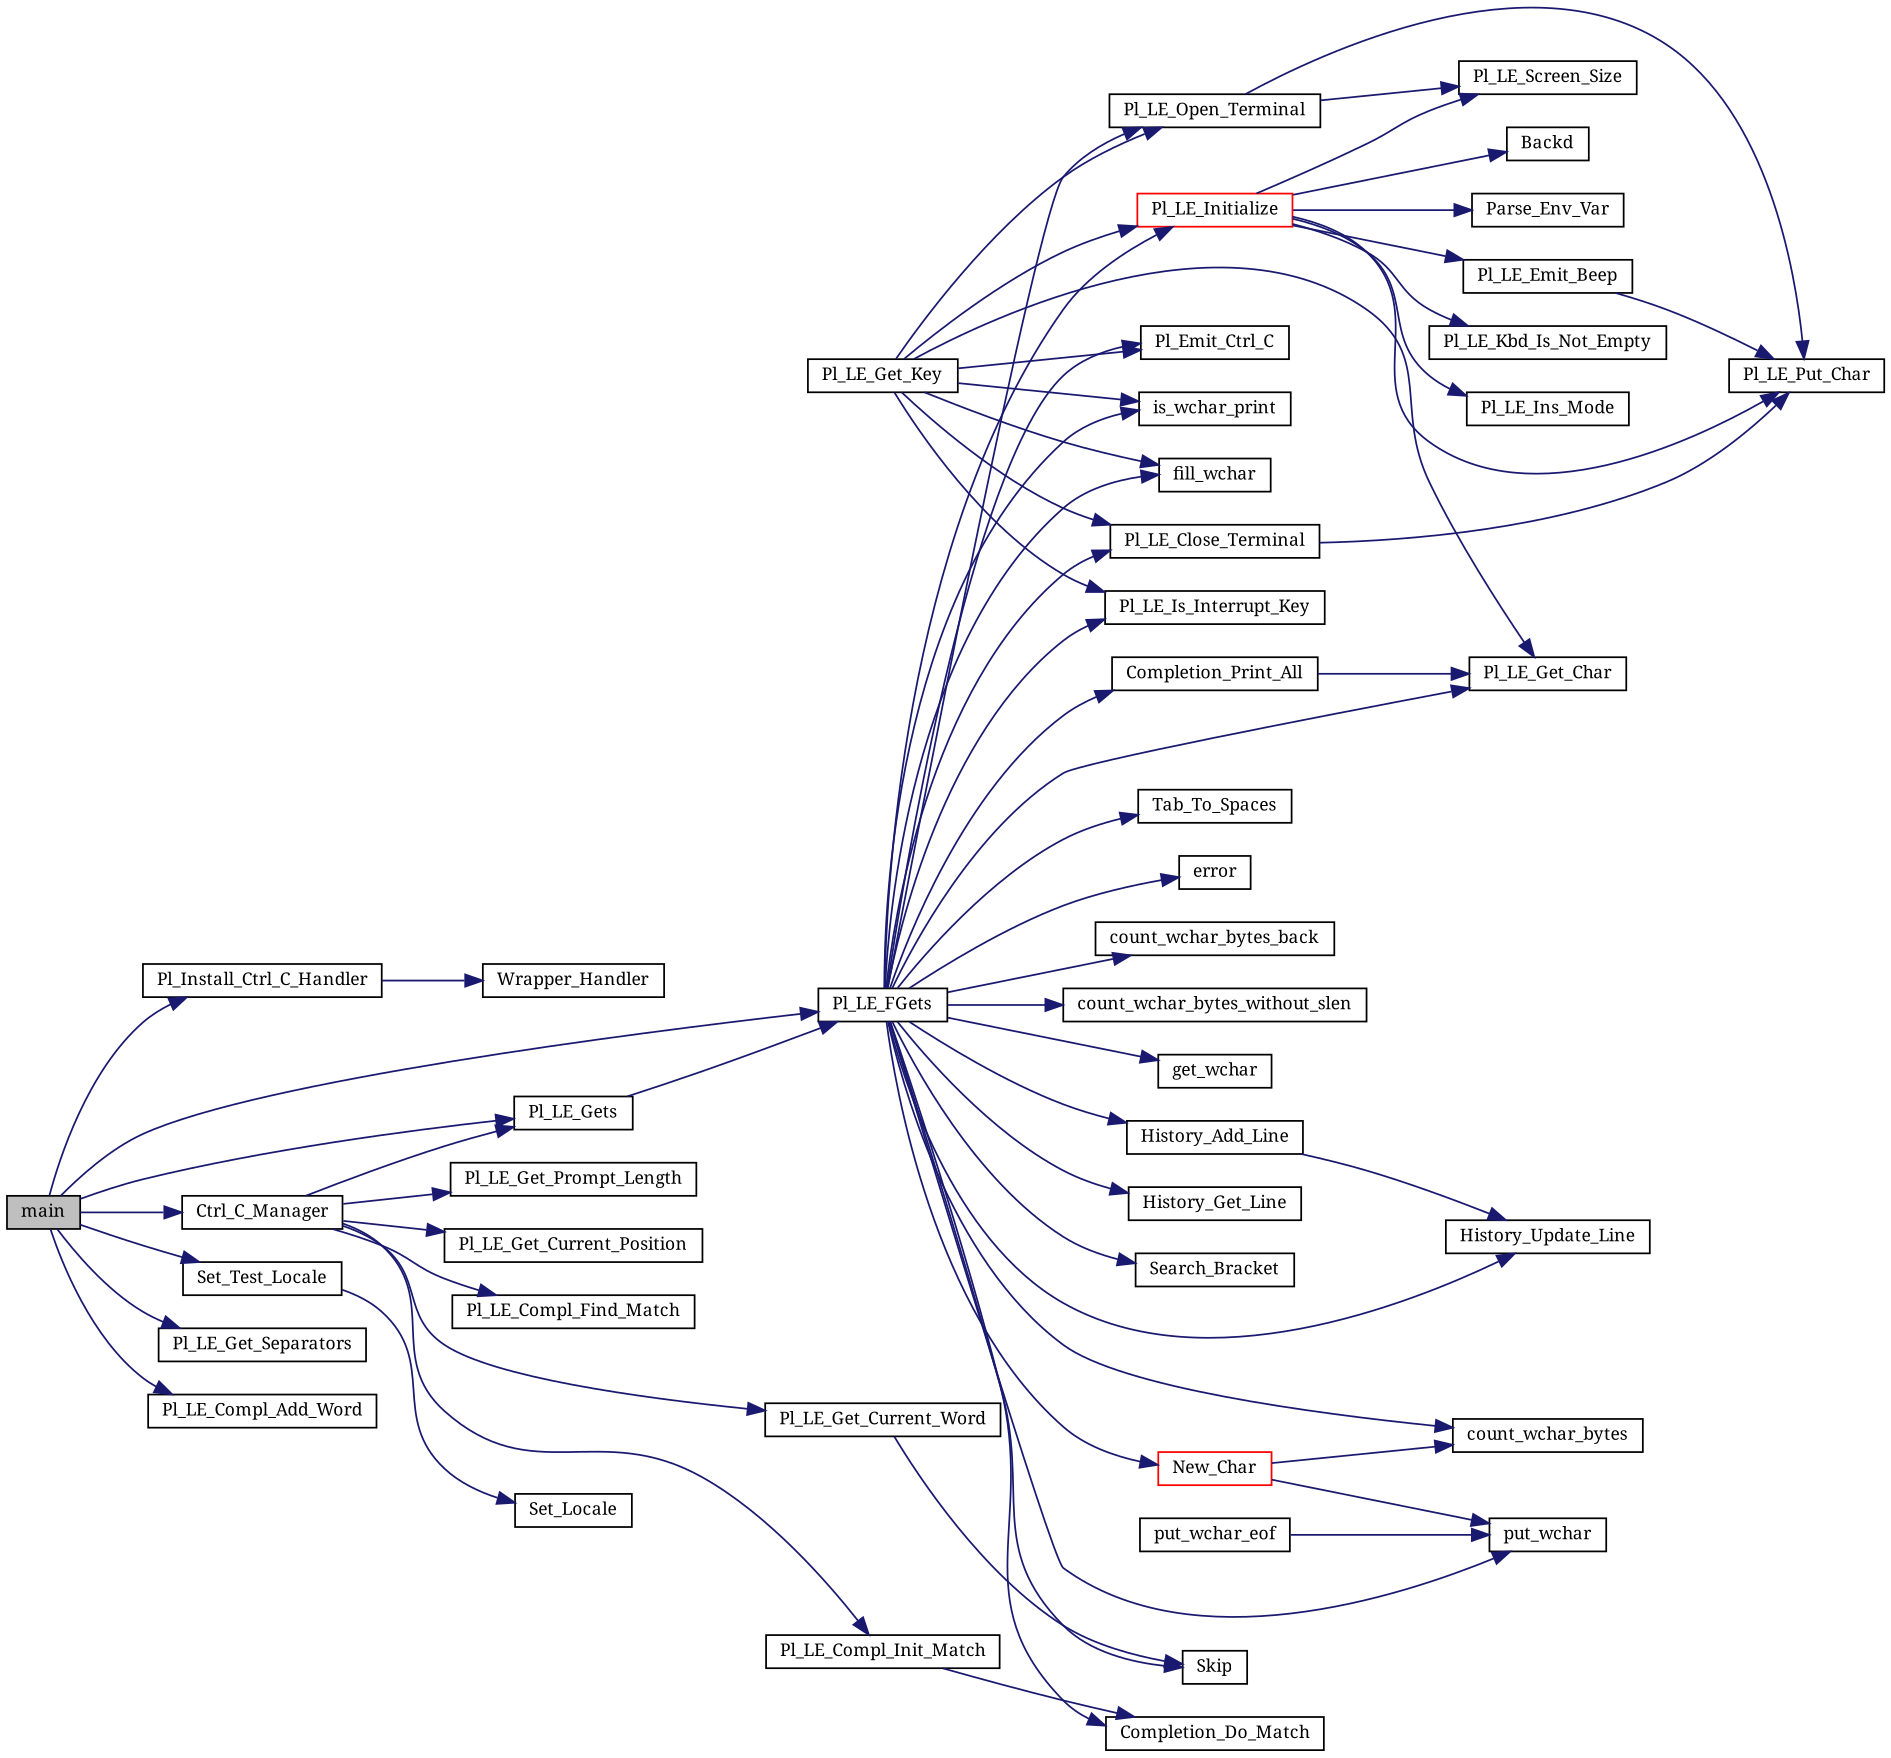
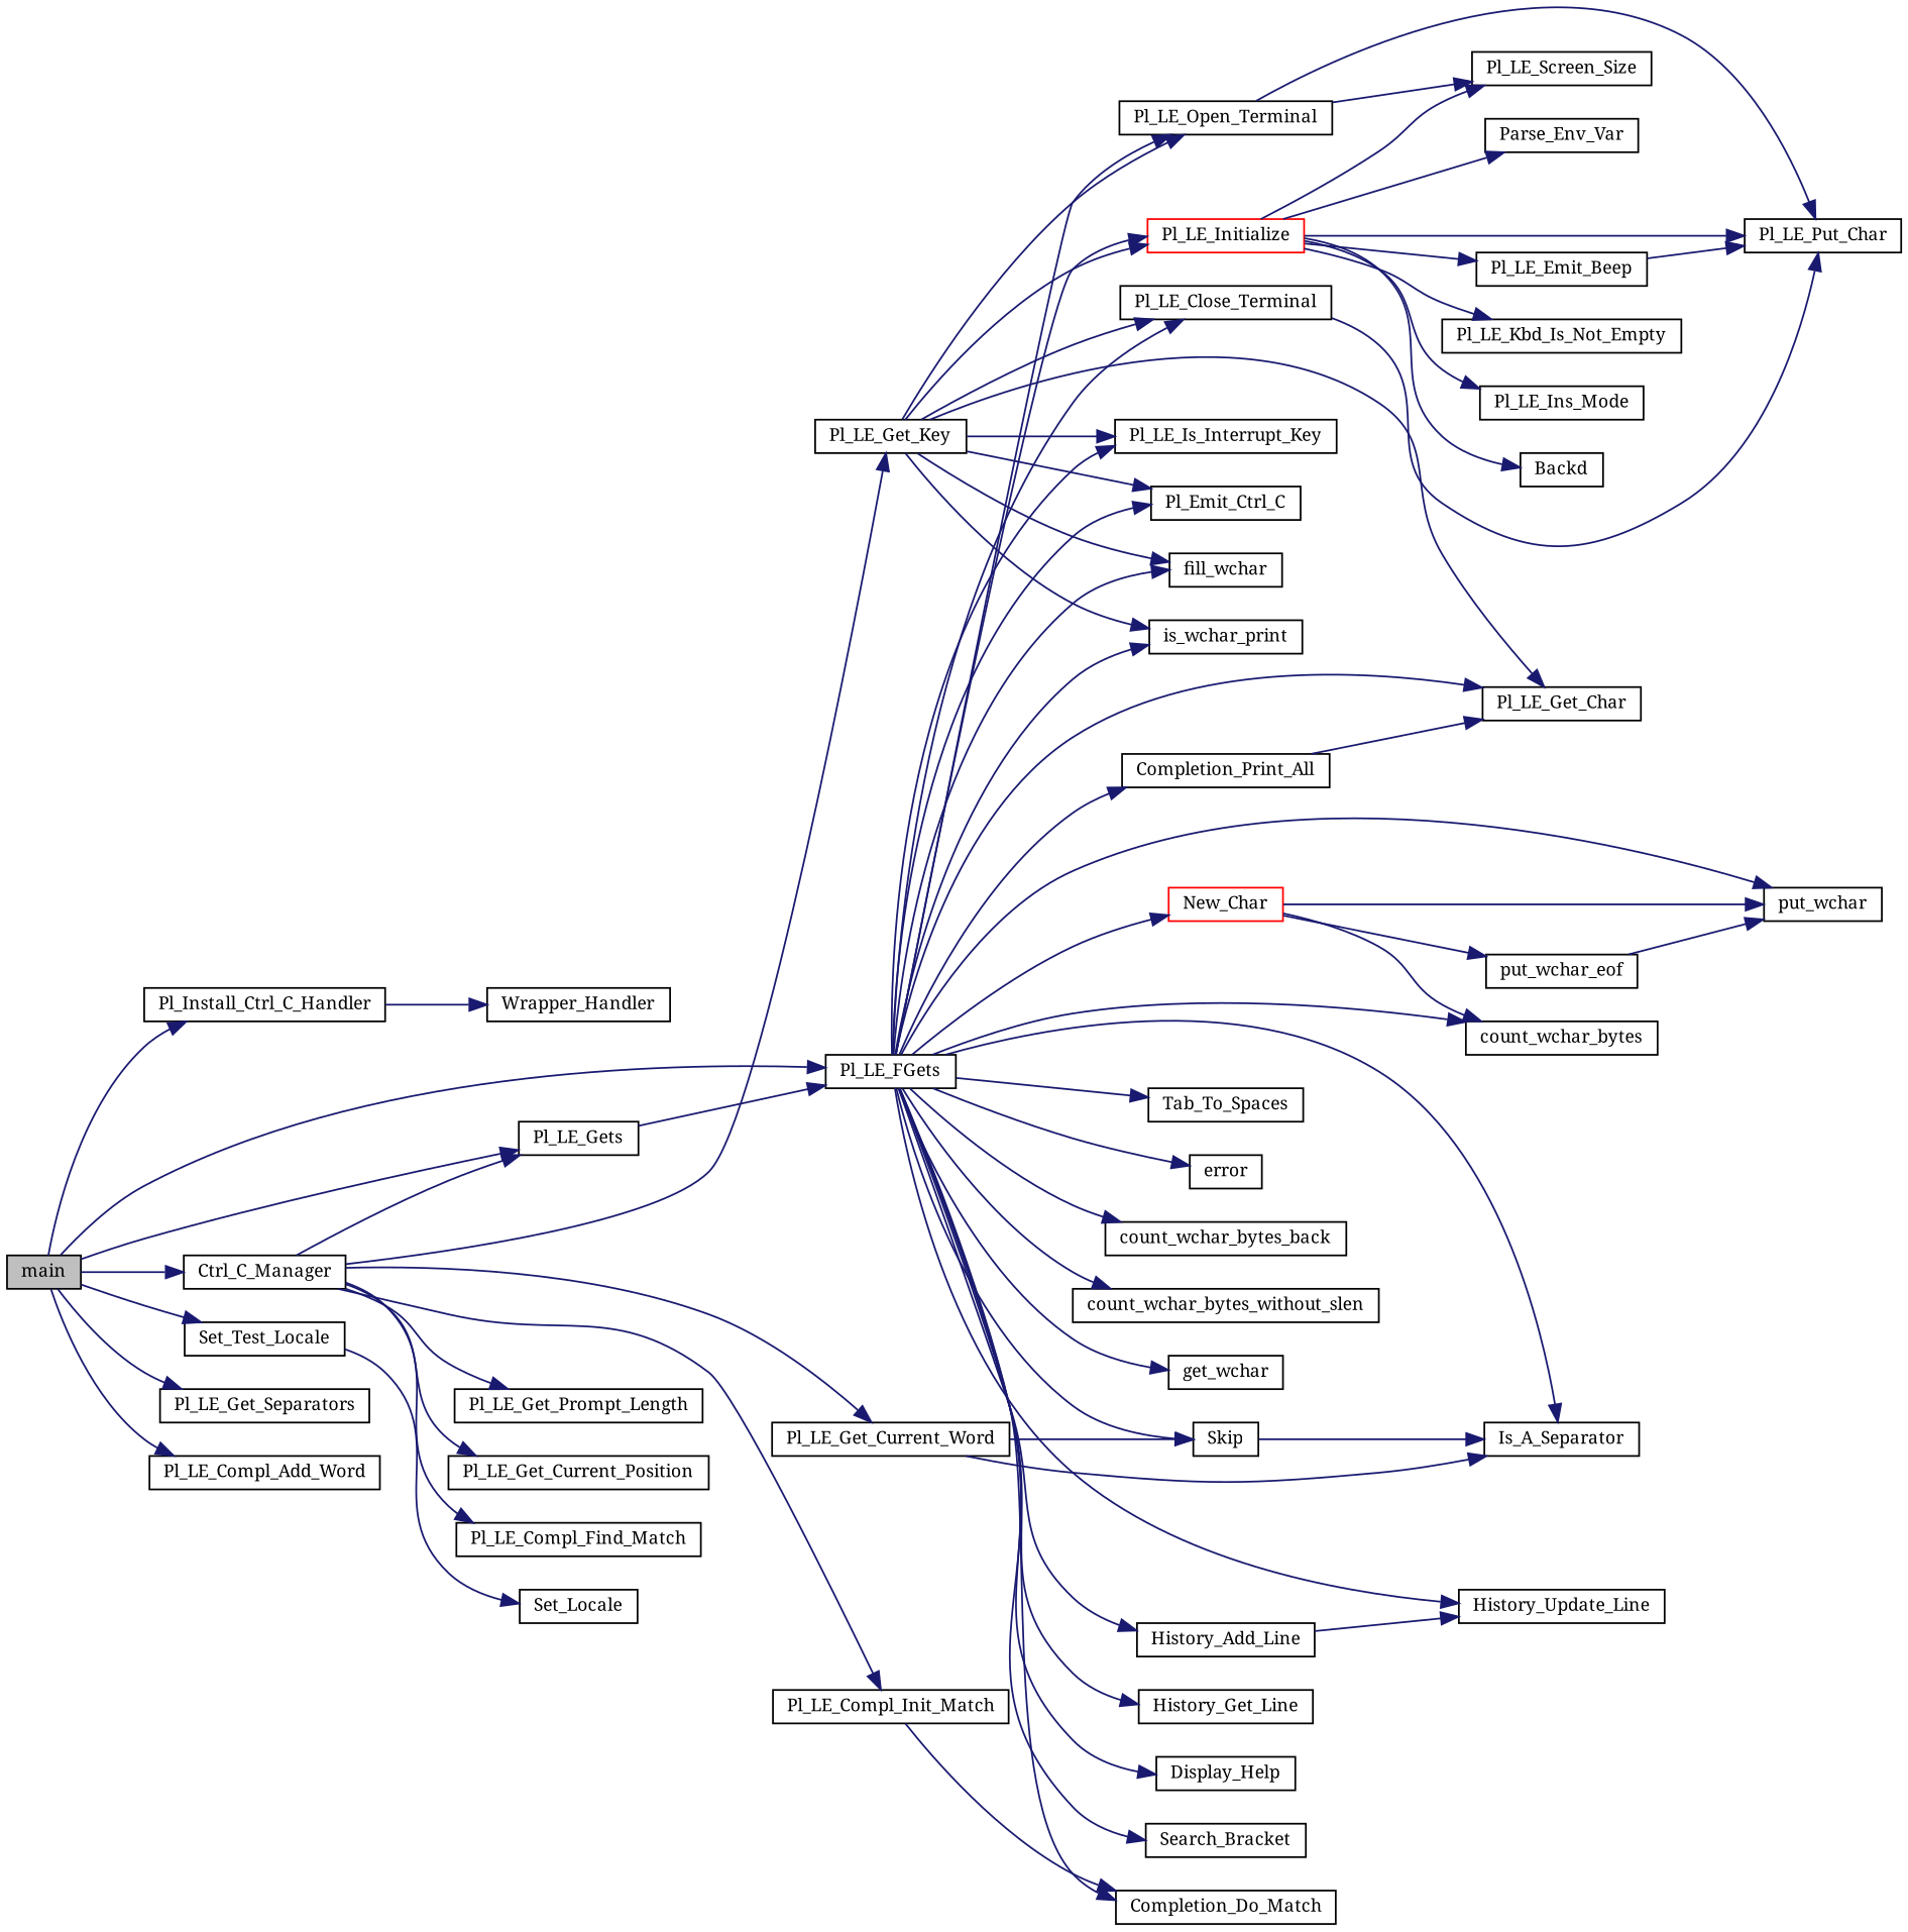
  digraph {
    fontname="Noto Serif"
    rankdir=LR
    node [color=black fillcolor=white fontname="Noto Serif" fontsize=10 shape=record style=filled]
    edge [color=midnightblue fontname="Noto Serif" fontsize=10 labelfontname=Helvetica labelfontsize=10 style=solid]
    n1 [fillcolor=grey75 fontcolor=black height=0.2 label=main width=0.4]
    n2 [height=0.2 label=Pl_Install_Ctrl_C_Handler width=0.4]
    n3 [height=0.2 label=Ctrl_C_Manager width=0.4]
    n4 [height=0.2 label=Pl_LE_Gets width=0.4]
    n5 [height=0.2 label=Pl_LE_FGets width=0.4]
    n6 [height=0.2 label=Set_Test_Locale width=0.4]
    n7 [height=0.2 label=Pl_LE_Get_Separators width=0.4]
    n8 [height=0.2 label=Pl_LE_Compl_Add_Word width=0.4]
    n9 [height=0.2 label=Wrapper_Handler width=0.4]
    n10 [height=0.2 label=Pl_LE_Get_Prompt_Length width=0.4]
    n11 [height=0.2 label=Pl_LE_Get_Current_Position width=0.4]
    n12 [height=0.2 label=Pl_LE_Get_Key width=0.4]
    n13 [height=0.2 label=Pl_LE_Get_Current_Word width=0.4]
    n14 [height=0.2 label=Pl_LE_Compl_Init_Match width=0.4]
    n15 [height=0.2 label=Pl_LE_Compl_Find_Match width=0.4]
    n16 [color=red height=0.2 label=Pl_LE_Initialize width=0.4]
    n17 [height=0.2 label=Pl_LE_Open_Terminal width=0.4]
    n18 [height=0.2 label=Pl_LE_Get_Char width=0.4]
    n19 [height=0.2 label=Pl_LE_Is_Interrupt_Key width=0.4]
    n20 [height=0.2 label=Pl_LE_Close_Terminal width=0.4]
    n21 [height=0.2 label=Pl_Emit_Ctrl_C width=0.4]
    n22 [height=0.2 label=fill_wchar width=0.4]
    n23 [height=0.2 label=is_wchar_print width=0.4]
    n24 [height=0.2 label=put_wchar width=0.4]
    n25 [height=0.2 label=Skip width=0.4]
+   n26 [height=0.2 label=Is_A_Separator width=0.4]
    n27 [height=0.2 label=Tab_To_Spaces width=0.4]
    n28 [height=0.2 label=error width=0.4]
    n29 [height=0.2 label=count_wchar_bytes_back width=0.4]
    n30 [height=0.2 label=count_wchar_bytes width=0.4]
    n31 [height=0.2 label=count_wchar_bytes_without_slen width=0.4]
    n32 [height=0.2 label=get_wchar width=0.4]
    n33 [color=red height=0.2 label=New_Char width=0.4]
    n34 [height=0.2 label=Completion_Print_All width=0.4]
    n35 [height=0.2 label=Completion_Do_Match width=0.4]
    n36 [height=0.2 label=History_Add_Line width=0.4]
    n37 [height=0.2 label=History_Update_Line width=0.4]
    n38 [height=0.2 label=History_Get_Line width=0.4]
+   n39 [height=0.2 label=Display_Help width=0.4]
    n40 [height=0.2 label=Search_Bracket width=0.4]
    n41 [height=0.2 label=Set_Locale width=0.4]
    n42 [height=0.2 label=Parse_Env_Var width=0.4]
    n43 [height=0.2 label=Pl_LE_Screen_Size width=0.4]
    n44 [height=0.2 label=Pl_LE_Kbd_Is_Not_Empty width=0.4]
    n45 [height=0.2 label=Pl_LE_Put_Char width=0.4]
    n46 [height=0.2 label=Pl_LE_Ins_Mode width=0.4]
    n47 [height=0.2 label=Pl_LE_Emit_Beep width=0.4]
    n48 [height=0.2 label=Backd width=0.4]
    n49 [height=0.2 label=put_wchar_eof width=0.4]
    n1 -> n2
    n1 -> n3
    n1 -> n4
    n1 -> n5
    n1 -> n6
    n1 -> n7
    n1 -> n8
    n2 -> n9
    n3 -> n4
    n3 -> n10
    n3 -> n11
+   n3 -> n12
    n3 -> n13
    n3 -> n14
    n3 -> n15
    n4 -> n5
    n5 -> n16
    n5 -> n17
    n5 -> n18
    n5 -> n19
    n5 -> n20
    n5 -> n21
    n5 -> n22
    n5 -> n23
    n5 -> n24
    n5 -> n25
+   n5 -> n26
    n5 -> n27
    n5 -> n28
    n5 -> n29
    n5 -> n30
    n5 -> n31
    n5 -> n32
    n5 -> n33
    n5 -> n34
    n5 -> n35
    n5 -> n36
    n5 -> n37
    n5 -> n38
+   n5 -> n39
    n5 -> n40
    n6 -> n41
    n12 -> n16
    n12 -> n17
    n12 -> n18
    n12 -> n19
    n12 -> n20
    n12 -> n21
    n12 -> n22
    n12 -> n23
    n13 -> n25
+   n13 -> n26
    n14 -> n35
    n16 -> n42
    n16 -> n43
    n16 -> n44
    n16 -> n45
    n16 -> n46
    n16 -> n47
    n16 -> n48
    n17 -> n43
    n17 -> n45
    n20 -> n45
+   n25 -> n26
    n33 -> n24
    n33 -> n30
+   n33 -> n49
    n34 -> n18
    n36 -> n37
    n47 -> n45
    n49 -> n24
  }
